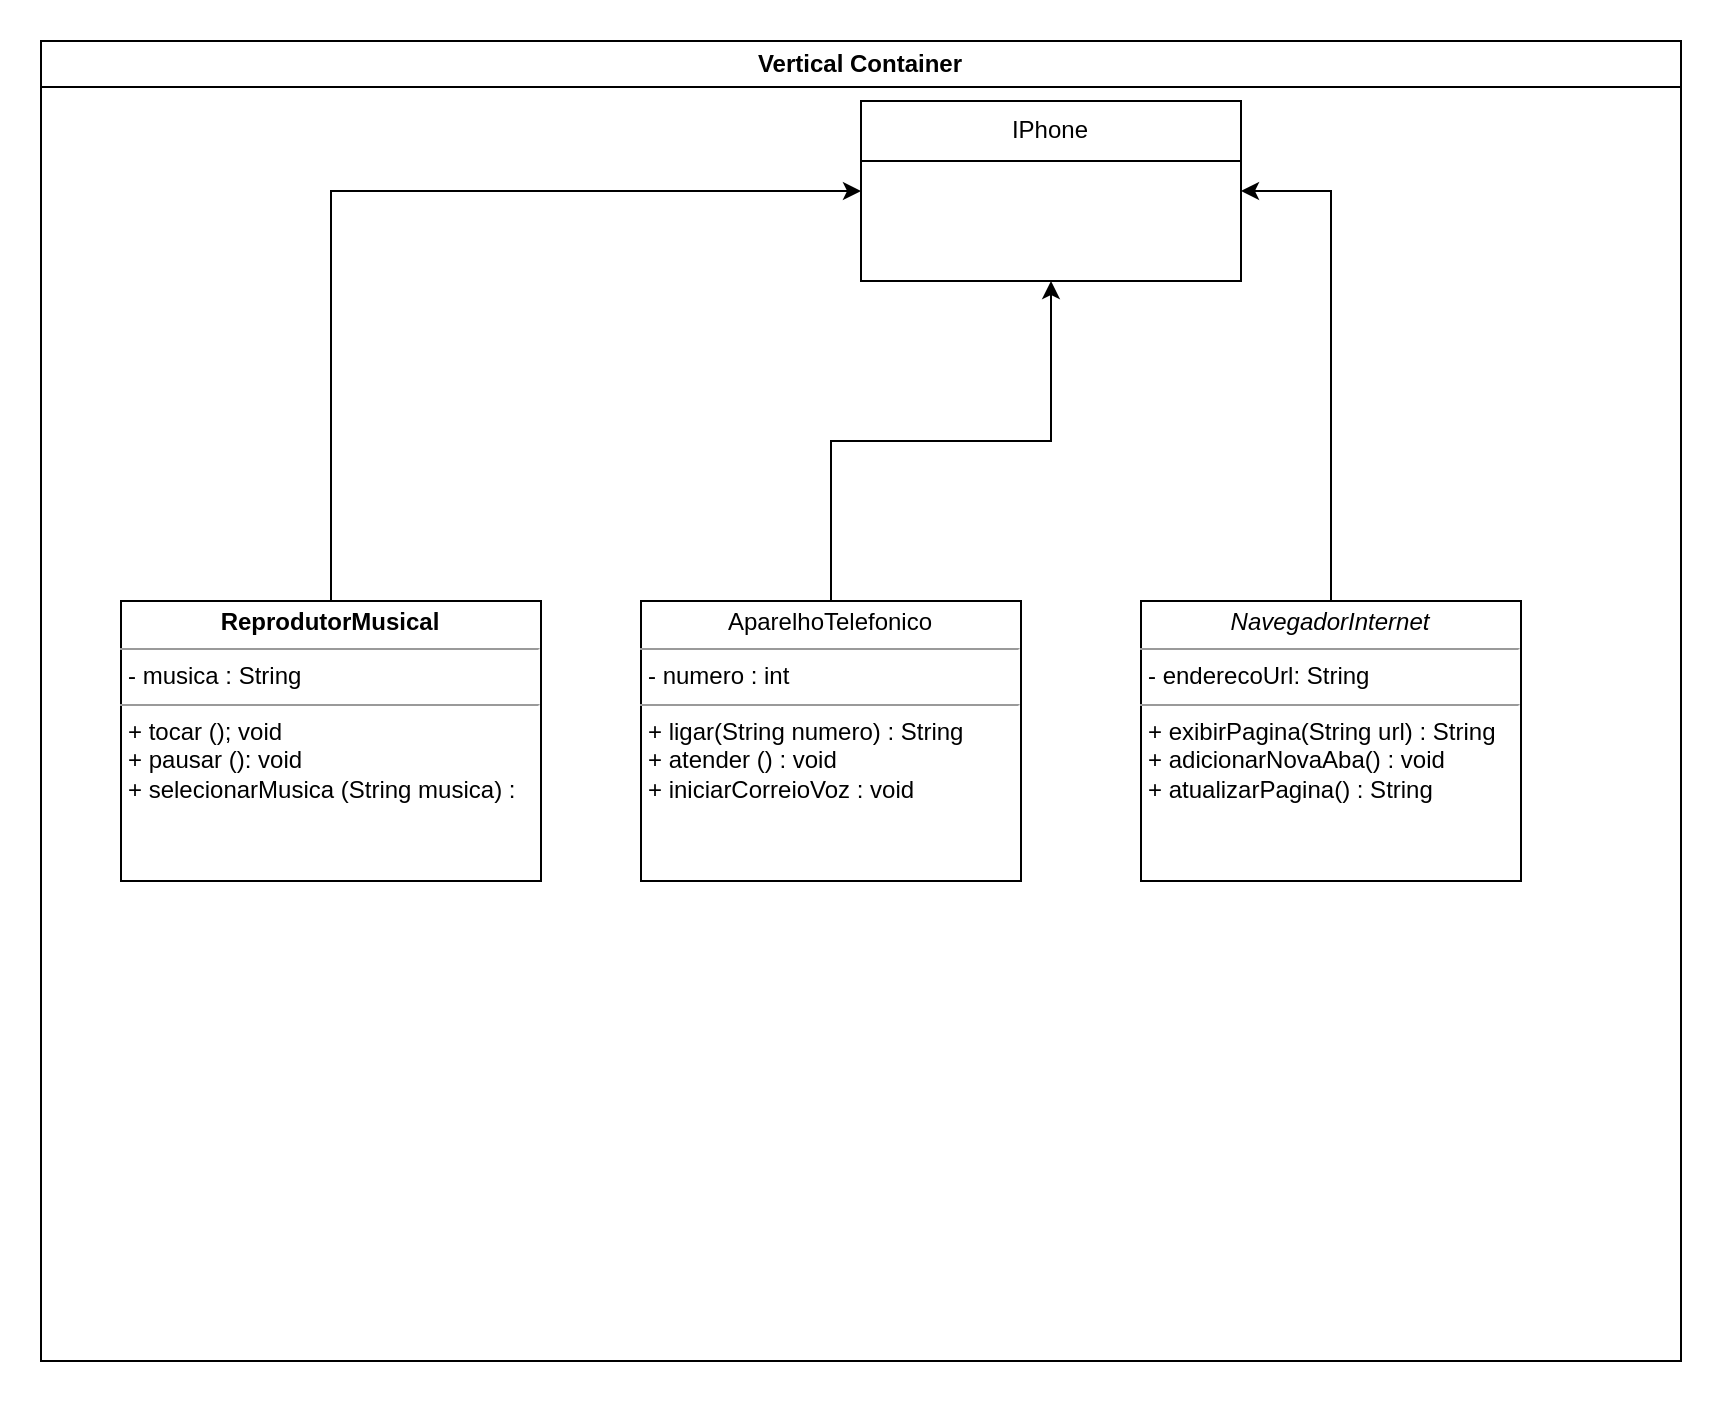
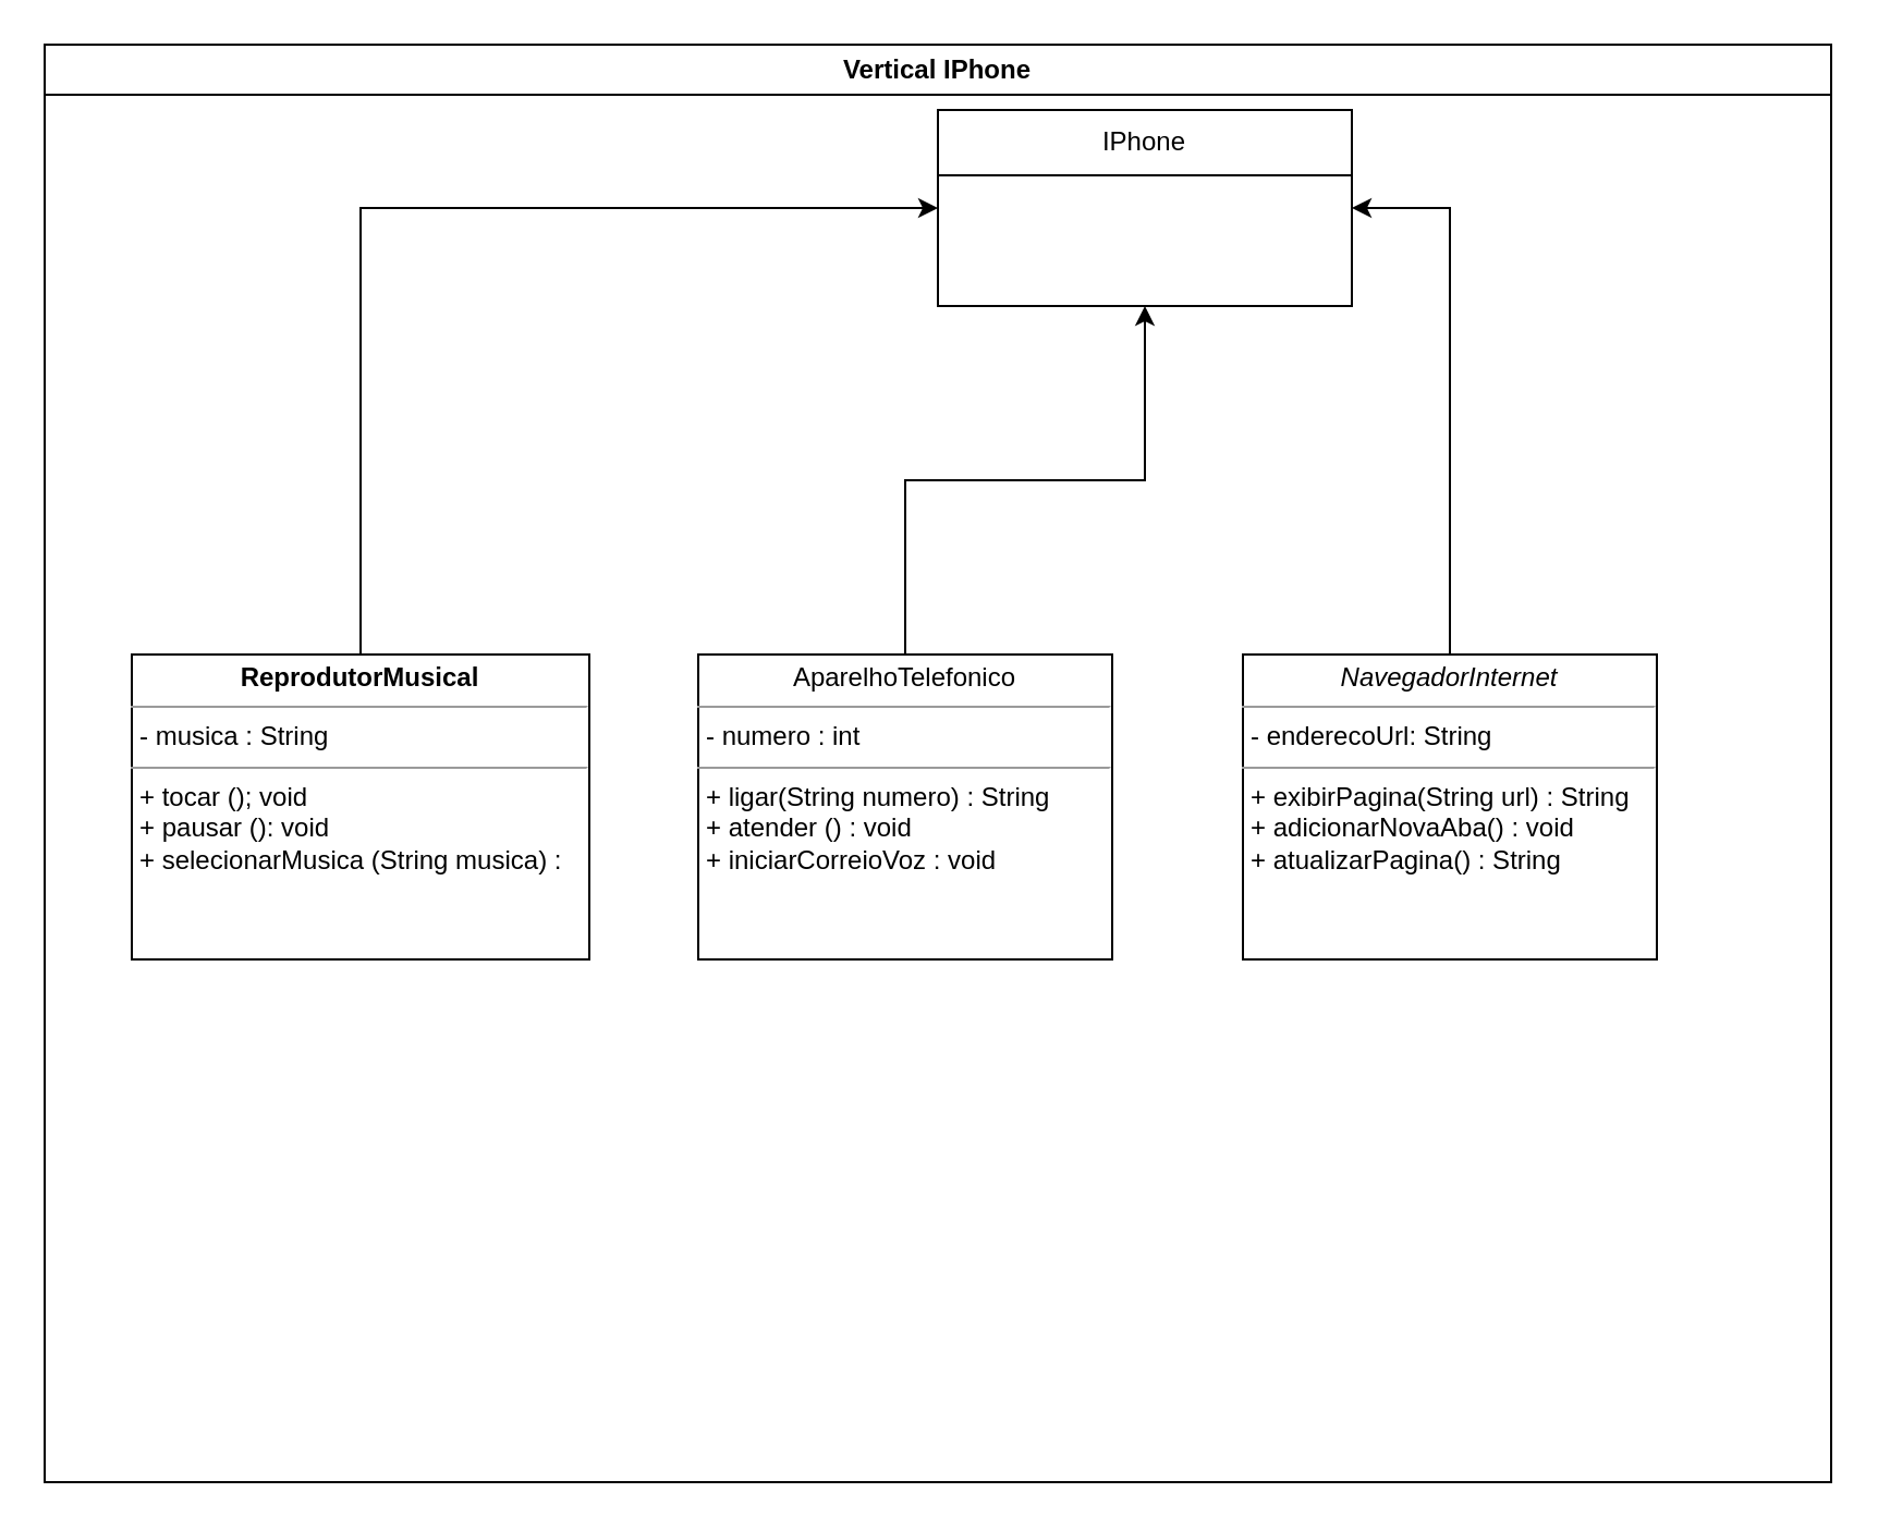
  <mxCell id="0" />
  <mxCell id="1" parent="0" />
  <mxCell id="2" style="edgeStyle=orthogonalEdgeStyle;rounded=0;orthogonalLoop=1;jettySize=auto;html=1;exitX=0.5;exitY=0;exitDx=0;exitDy=0;entryX=1;entryY=0.5;entryDx=0;entryDy=0;" edge="1" parent="1" source="3" target="8"><mxGeometry relative="1" as="geometry" /></mxCell>
  <mxCell id="3" value="&lt;p style=&quot;margin:0px;margin-top:4px;text-align:center;&quot;&gt;&lt;i&gt;NavegadorInternet&lt;/i&gt;&lt;/p&gt;&lt;hr size=&quot;1&quot;&gt;&lt;p style=&quot;margin:0px;margin-left:4px;&quot;&gt;- enderecoUrl: String&lt;/p&gt;&lt;hr size=&quot;1&quot;&gt;&lt;p style=&quot;margin:0px;margin-left:4px;&quot;&gt;+&amp;nbsp;exibirPagina(String url) : String&lt;/p&gt;&lt;p style=&quot;margin:0px;margin-left:4px;&quot;&gt;+&amp;nbsp;adicionarNovaAba() : void&lt;/p&gt;&lt;p style=&quot;margin:0px;margin-left:4px;&quot;&gt;+&amp;nbsp;&lt;span style=&quot;background-color: initial;&quot;&gt;atualizarPagina() : String&lt;/span&gt;&lt;/p&gt;&lt;div&gt;&lt;span style=&quot;background-color: initial;&quot;&gt;&lt;br&gt;&lt;/span&gt;&lt;/div&gt;" style="verticalAlign=top;align=left;overflow=fill;fontSize=12;fontFamily=Helvetica;html=1;rounded=0;shadow=0;comic=0;labelBackgroundColor=none;strokeWidth=1" parent="1" vertex="1"><mxGeometry x="570" y="300" width="190" height="140" as="geometry" /></mxCell>
  <mxCell id="4" style="edgeStyle=orthogonalEdgeStyle;rounded=0;orthogonalLoop=1;jettySize=auto;html=1;exitX=0.5;exitY=0;exitDx=0;exitDy=0;entryX=0;entryY=0.5;entryDx=0;entryDy=0;" edge="1" parent="1" source="5" target="8"><mxGeometry relative="1" as="geometry" /></mxCell>
  <mxCell id="5" value="&lt;p style=&quot;margin:0px;margin-top:4px;text-align:center;&quot;&gt;&lt;b&gt;ReprodutorMusical&lt;/b&gt;&lt;/p&gt;&lt;hr size=&quot;1&quot;&gt;&lt;p style=&quot;margin:0px;margin-left:4px;&quot;&gt;- musica : String&lt;/p&gt;&lt;hr size=&quot;1&quot;&gt;&lt;p style=&quot;margin:0px;margin-left:4px;&quot;&gt;+ tocar (); void&lt;/p&gt;&lt;p style=&quot;margin:0px;margin-left:4px;&quot;&gt;+ pausar (): void&lt;/p&gt;&lt;p style=&quot;margin:0px;margin-left:4px;&quot;&gt;+ selecionarMusica (String musica) :&lt;/p&gt;" style="verticalAlign=top;align=left;overflow=fill;fontSize=12;fontFamily=Helvetica;html=1;rounded=0;shadow=0;comic=0;labelBackgroundColor=none;strokeWidth=1" parent="1" vertex="1"><mxGeometry x="60" y="300" width="210" height="140" as="geometry" /></mxCell>
  <mxCell id="6" style="edgeStyle=orthogonalEdgeStyle;rounded=0;orthogonalLoop=1;jettySize=auto;html=1;entryX=0.5;entryY=1;entryDx=0;entryDy=0;" edge="1" parent="1" source="7" target="8"><mxGeometry relative="1" as="geometry" /></mxCell>
  <mxCell id="7" value="&lt;p style=&quot;margin:0px;margin-top:4px;text-align:center;&quot;&gt;AparelhoTelefonico&lt;/p&gt;&lt;hr size=&quot;1&quot;&gt;&lt;p style=&quot;margin:0px;margin-left:4px;&quot;&gt;- numero : int&lt;/p&gt;&lt;hr size=&quot;1&quot;&gt;&lt;p style=&quot;margin:0px;margin-left:4px;&quot;&gt;+&amp;nbsp;ligar(String numero) : String&lt;/p&gt;&lt;p style=&quot;margin:0px;margin-left:4px;&quot;&gt;+ atender () : void&lt;/p&gt;&lt;p style=&quot;margin:0px;margin-left:4px;&quot;&gt;+ iniciarCorreioVoz : void&lt;/p&gt;" style="verticalAlign=top;align=left;overflow=fill;fontSize=12;fontFamily=Helvetica;html=1;rounded=0;shadow=0;comic=0;labelBackgroundColor=none;strokeWidth=1" parent="1" vertex="1"><mxGeometry x="320" y="300" width="190" height="140" as="geometry" /></mxCell>
  <mxCell id="8" value="IPhone" style="swimlane;fontStyle=0;childLayout=stackLayout;horizontal=1;startSize=30;horizontalStack=0;resizeParent=1;resizeParentMax=0;resizeLast=0;collapsible=1;marginBottom=0;whiteSpace=wrap;html=1;" vertex="1" parent="1"><mxGeometry x="430" y="50" width="190" height="90" as="geometry" /></mxCell>
  <mxCell id="9" style="edgeStyle=orthogonalEdgeStyle;rounded=0;orthogonalLoop=1;jettySize=auto;html=1;exitX=0.5;exitY=1;exitDx=0;exitDy=0;" edge="1" parent="1" source="3" target="3"><mxGeometry relative="1" as="geometry" /></mxCell>
- <mxCell id="10" value="Vertical Container" style="swimlane;whiteSpace=wrap;html=1;" vertex="1" parent="1"><mxGeometry x="20" y="20" width="820" height="660" as="geometry" /></mxCell>
+ <mxCell id="10" value="Vertical IPhone" style="swimlane;whiteSpace=wrap;html=1;" vertex="1" parent="1"><mxGeometry x="20" y="20" width="820" height="660" as="geometry" /></mxCell>
